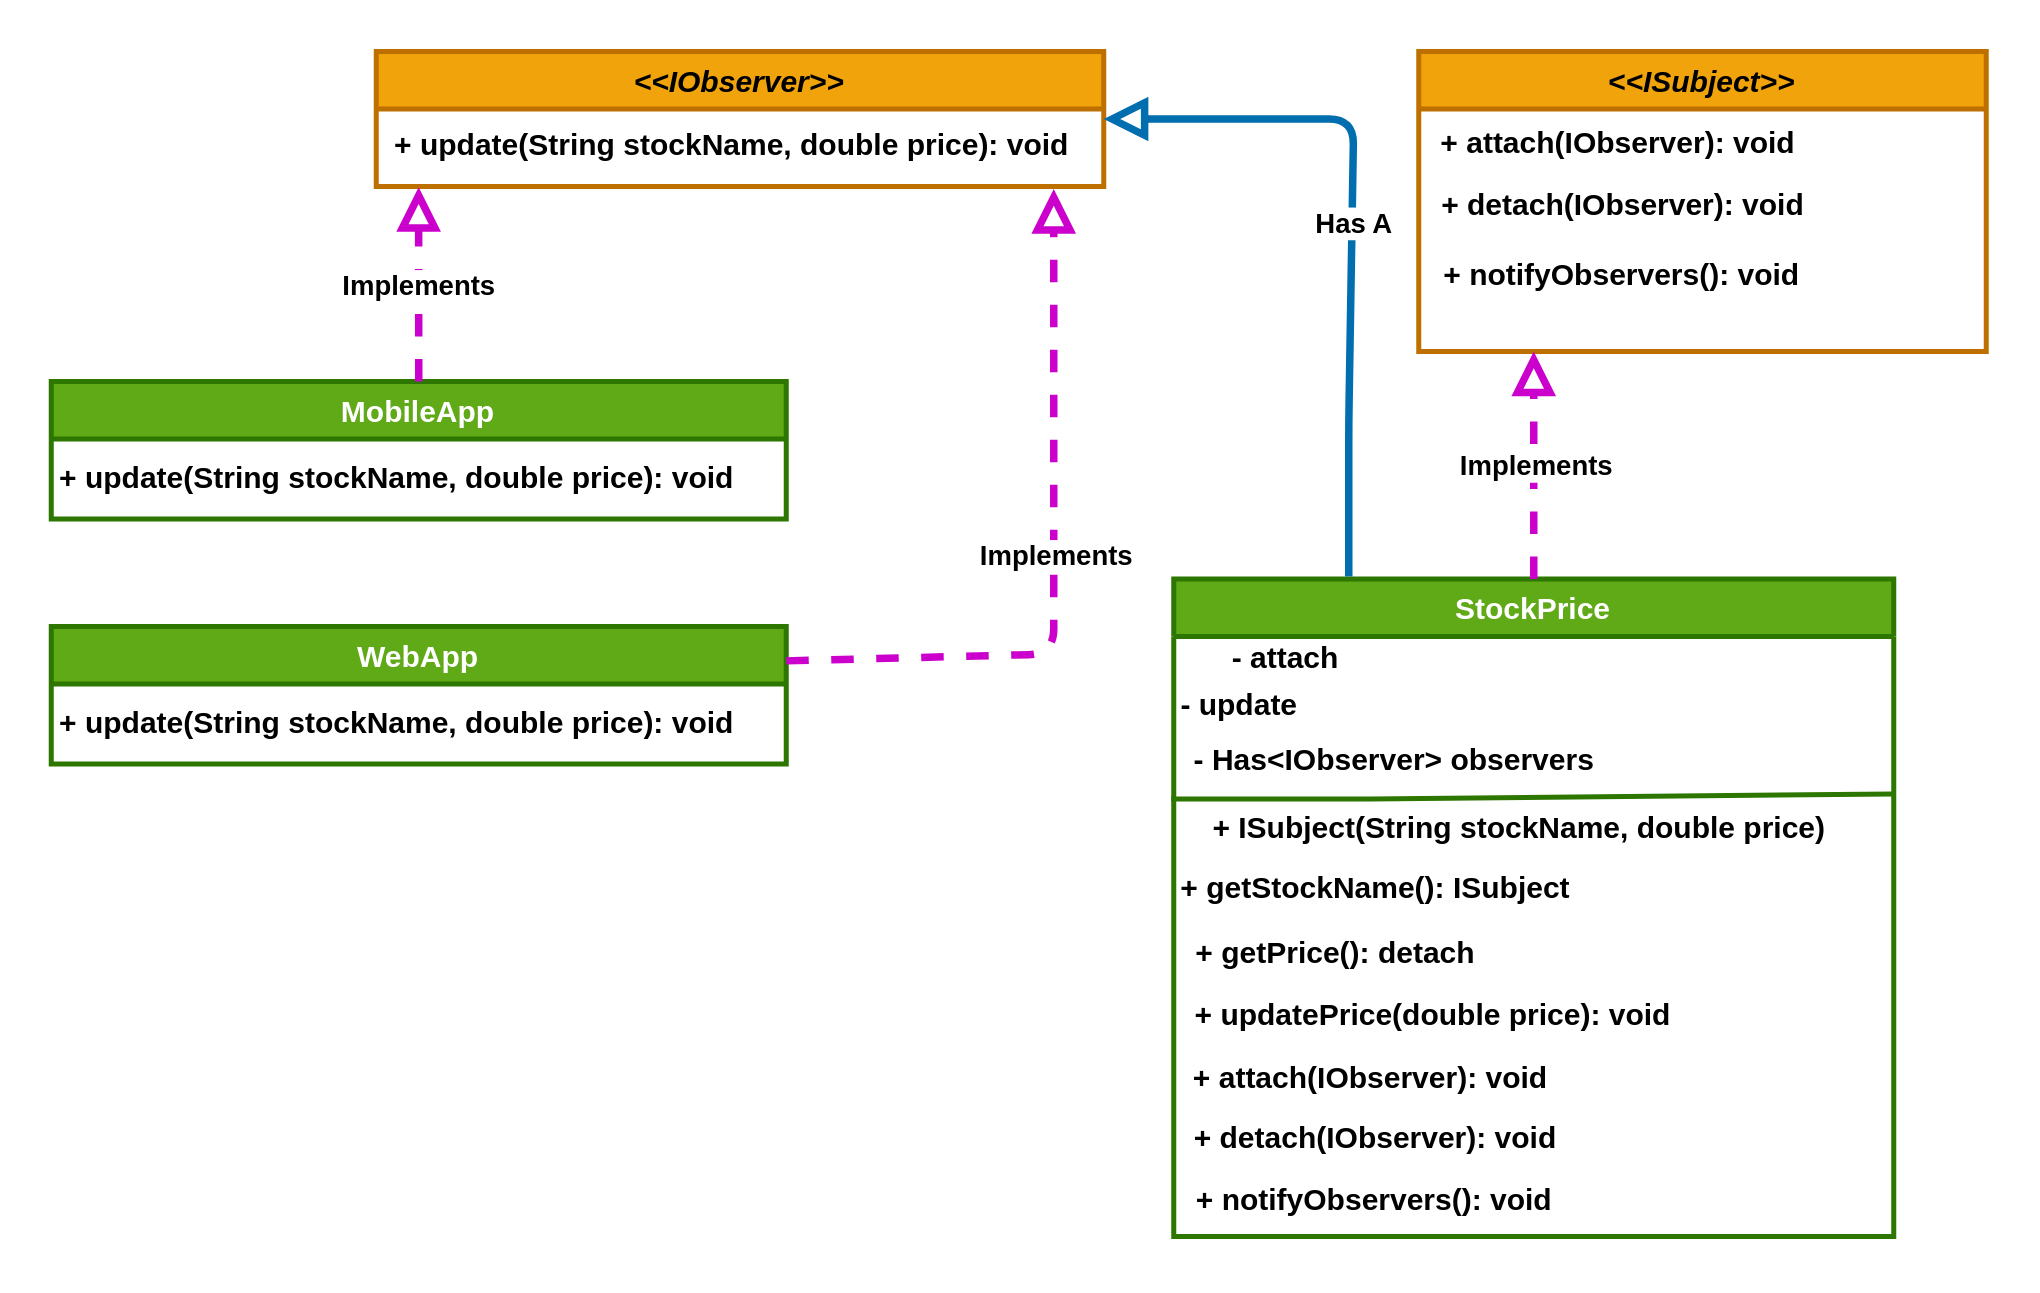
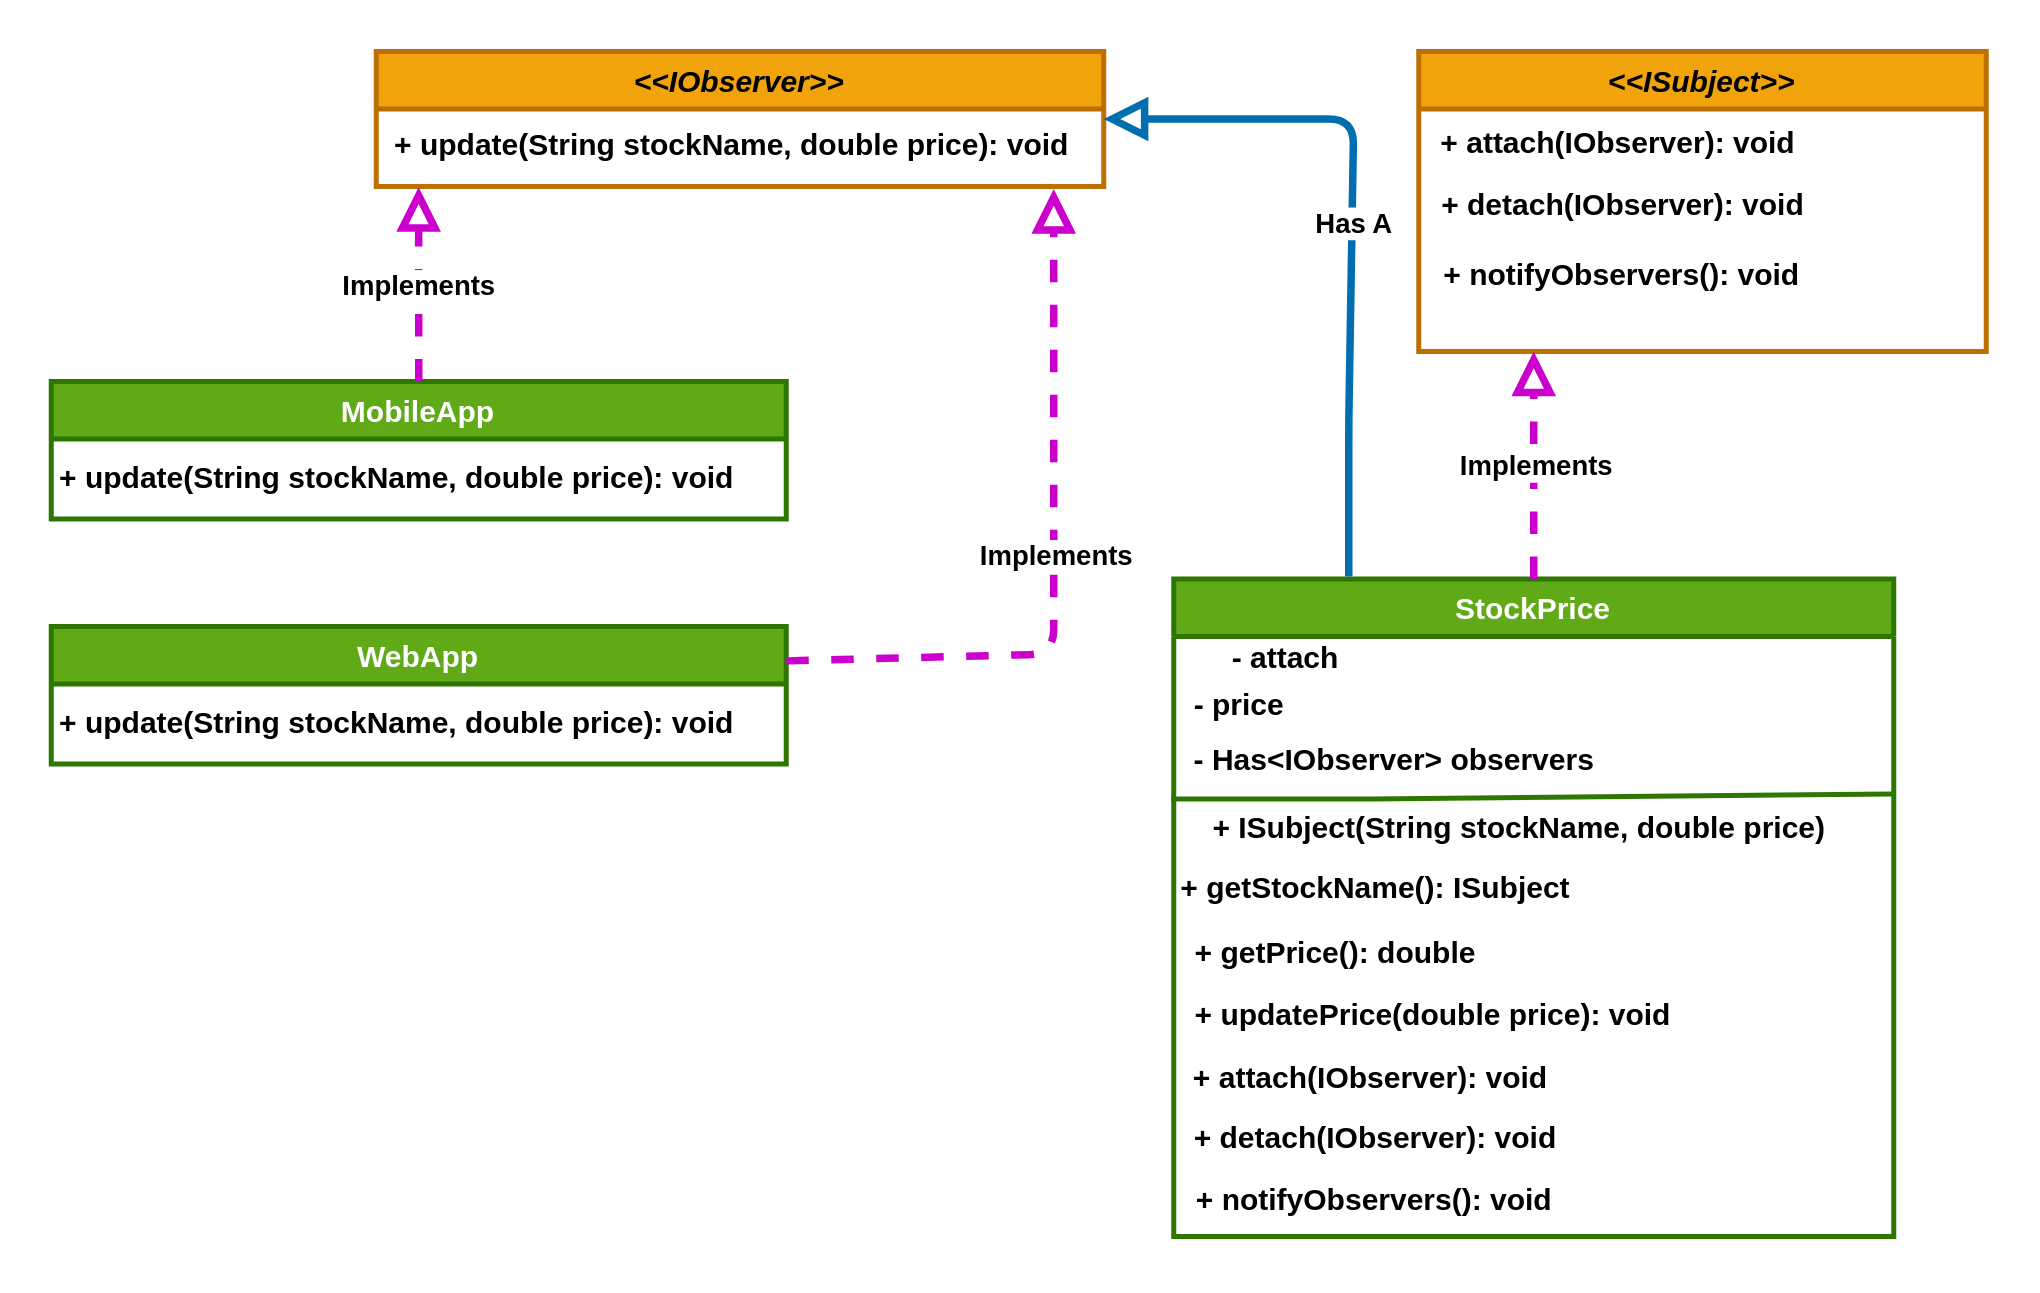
  <mxCell id="0" />
  <mxCell id="1" parent="0" />
  <mxCell id="2" value="&lt;&lt;IObserver&gt;&gt;" style="swimlane;strokeWidth=2;strokeColor=#BD7000;fillColor=#f0a30a;fontColor=#000000;fontStyle=3" vertex="1" parent="1"><mxGeometry x="150" y="20" width="291" height="54" as="geometry" /></mxCell>
  <mxCell id="3" value="&lt;b&gt;+ update(String stockName, double price): void&lt;/b&gt;" style="text;html=1;strokeColor=none;fillColor=none;align=center;verticalAlign=middle;whiteSpace=wrap;rounded=0;strokeWidth=2;fontColor=#000000;" vertex="1" parent="2"><mxGeometry x="3" y="23" width="279" height="30" as="geometry" /></mxCell>
  <mxCell id="4" value="MobileApp" style="swimlane;strokeWidth=2;strokeColor=#2D7600;fillColor=#60a917;fontColor=#ffffff;fontStyle=1" vertex="1" parent="1"><mxGeometry x="20" y="152" width="294" height="55" as="geometry" /></mxCell>
  <mxCell id="5" value="&lt;b&gt;+ update(String stockName, double price): void&lt;/b&gt;" style="text;html=1;strokeColor=none;fillColor=none;align=center;verticalAlign=middle;whiteSpace=wrap;rounded=0;strokeWidth=2;fontColor=#000000;" vertex="1" parent="4"><mxGeometry y="24" width="277" height="30" as="geometry" /></mxCell>
  <mxCell id="6" value="" style="endArrow=block;html=1;strokeWidth=3;entryX=0.05;entryY=1.042;entryDx=0;entryDy=0;exitX=0.5;exitY=0;exitDx=0;exitDy=0;strokeColor=#CC00CC;endFill=0;endSize=10;dashed=1;entryPerimeter=0;" edge="1" parent="1" source="4" target="3"><mxGeometry relative="1" as="geometry"><mxPoint x="233" y="208" as="sourcePoint" /><mxPoint x="333" y="208" as="targetPoint" /></mxGeometry></mxCell>
  <mxCell id="7" value="&lt;span style=&quot;background-color: rgb(255, 255, 255);&quot;&gt;Implements&lt;/span&gt;" style="edgeLabel;resizable=0;html=1;align=center;verticalAlign=middle;fontColor=#000000;fontStyle=1" connectable="0" vertex="1" parent="6"><mxGeometry relative="1" as="geometry" /></mxCell>
  <mxCell id="8" value="&lt;&lt;ISubject&gt;&gt;" style="swimlane;strokeWidth=2;strokeColor=#BD7000;fillColor=#f0a30a;fontColor=#000000;fontStyle=3" vertex="1" parent="1"><mxGeometry x="567" y="20" width="227" height="120" as="geometry" /></mxCell>
  <mxCell id="9" value="&lt;b&gt;+ attach(IObserver): void&lt;/b&gt;" style="text;html=1;strokeColor=none;fillColor=none;align=center;verticalAlign=middle;whiteSpace=wrap;rounded=0;strokeWidth=2;fontColor=#000000;" vertex="1" parent="8"><mxGeometry x="-18" y="22" width="196" height="30" as="geometry" /></mxCell>
  <mxCell id="10" value="&lt;b&gt;+ detach(IObserver): void&lt;/b&gt;" style="text;html=1;strokeColor=none;fillColor=none;align=center;verticalAlign=middle;whiteSpace=wrap;rounded=0;strokeWidth=2;fontColor=#000000;" vertex="1" parent="8"><mxGeometry x="8" y="47" width="148" height="30" as="geometry" /></mxCell>
  <mxCell id="11" value="&lt;b&gt;+ notifyObservers(): void&lt;/b&gt;" style="text;html=1;strokeColor=none;fillColor=none;align=center;verticalAlign=middle;whiteSpace=wrap;rounded=0;strokeWidth=2;fontColor=#000000;" vertex="1" parent="8"><mxGeometry x="8" y="75" width="147" height="30" as="geometry" /></mxCell>
  <mxCell id="12" value="StockPrice" style="swimlane;strokeWidth=2;strokeColor=#2D7600;fillColor=#60a917;fontColor=#ffffff;fontStyle=1" vertex="1" parent="1"><mxGeometry x="469" y="231" width="288" height="263" as="geometry" /></mxCell>
  <mxCell id="13" value="&lt;b&gt;+ getStockName(): ISubject&lt;/b&gt;" style="text;html=1;strokeColor=none;fillColor=none;align=center;verticalAlign=middle;whiteSpace=wrap;rounded=0;strokeWidth=2;fontColor=#000000;" vertex="1" parent="12"><mxGeometry x="-17" y="108.5" width="196" height="30" as="geometry" /></mxCell>
- <mxCell id="14" value="&lt;b&gt;+ getPrice(): detach&lt;/b&gt;" style="text;html=1;strokeColor=none;fillColor=none;align=center;verticalAlign=middle;whiteSpace=wrap;rounded=0;strokeWidth=2;fontColor=#000000;" vertex="1" parent="12"><mxGeometry x="-9" y="135" width="148" height="30" as="geometry" /></mxCell>
+ <mxCell id="14" value="&lt;b&gt;+ getPrice(): double&lt;/b&gt;" style="text;html=1;strokeColor=none;fillColor=none;align=center;verticalAlign=middle;whiteSpace=wrap;rounded=0;strokeWidth=2;fontColor=#000000;" vertex="1" parent="12"><mxGeometry x="-9" y="135" width="148" height="30" as="geometry" /></mxCell>
  <mxCell id="15" value="&lt;b&gt;+ ISubject(String stockName, double price)&lt;/b&gt;" style="text;html=1;strokeColor=none;fillColor=none;align=center;verticalAlign=middle;whiteSpace=wrap;rounded=0;strokeWidth=2;fontColor=#000000;" vertex="1" parent="12"><mxGeometry x="3" y="85" width="271" height="30" as="geometry" /></mxCell>
  <mxCell id="16" value="&lt;b&gt;- attach&lt;/b&gt;" style="text;html=1;strokeColor=none;fillColor=none;align=center;verticalAlign=middle;whiteSpace=wrap;rounded=0;strokeWidth=2;fontColor=#000000;" vertex="1" parent="12"><mxGeometry x="3" y="17" width="84" height="30" as="geometry" /></mxCell>
  <mxCell id="17" value="&lt;b&gt;- Has&amp;lt;IObserver&amp;gt; observers&lt;/b&gt;" style="text;html=1;strokeColor=none;fillColor=none;align=center;verticalAlign=middle;whiteSpace=wrap;rounded=0;strokeWidth=2;fontColor=#000000;" vertex="1" parent="12"><mxGeometry x="3" y="58" width="171" height="30" as="geometry" /></mxCell>
- <mxCell id="18" value="&lt;b&gt;- update&lt;/b&gt;" style="text;html=1;strokeColor=none;fillColor=none;align=center;verticalAlign=middle;whiteSpace=wrap;rounded=0;strokeWidth=2;fontColor=#000000;" vertex="1" parent="12"><mxGeometry x="-9" y="36" width="71" height="30" as="geometry" /></mxCell>
+ <mxCell id="18" value="&lt;b&gt;- price&lt;/b&gt;" style="text;html=1;strokeColor=none;fillColor=none;align=center;verticalAlign=middle;whiteSpace=wrap;rounded=0;strokeWidth=2;fontColor=#000000;" vertex="1" parent="12"><mxGeometry x="-9" y="36" width="71" height="30" as="geometry" /></mxCell>
  <mxCell id="19" value="" style="endArrow=none;html=1;strokeWidth=2;fillColor=#60a917;strokeColor=#2D7600;" edge="1" parent="12"><mxGeometry width="50" height="50" relative="1" as="geometry"><mxPoint x="-1" y="88" as="sourcePoint" /><mxPoint x="288" y="86" as="targetPoint" /><Array as="points"><mxPoint x="79" y="88" /></Array></mxGeometry></mxCell>
  <mxCell id="20" value="&lt;b&gt;+ updatePrice(double price): void&lt;/b&gt;" style="text;html=1;strokeColor=none;fillColor=none;align=center;verticalAlign=middle;whiteSpace=wrap;rounded=0;strokeWidth=2;fontColor=#000000;" vertex="1" parent="12"><mxGeometry x="-9" y="160" width="226" height="30" as="geometry" /></mxCell>
  <mxCell id="21" value="&lt;b&gt;+ attach(IObserver): void&lt;/b&gt;" style="text;html=1;strokeColor=none;fillColor=none;align=center;verticalAlign=middle;whiteSpace=wrap;rounded=0;strokeWidth=2;fontColor=#000000;" vertex="1" parent="12"><mxGeometry x="-19" y="185" width="196" height="30" as="geometry" /></mxCell>
  <mxCell id="22" value="&lt;b&gt;+ detach(IObserver): void&lt;/b&gt;" style="text;html=1;strokeColor=none;fillColor=none;align=center;verticalAlign=middle;whiteSpace=wrap;rounded=0;strokeWidth=2;fontColor=#000000;" vertex="1" parent="12"><mxGeometry x="7" y="209" width="148" height="30" as="geometry" /></mxCell>
  <mxCell id="23" value="&lt;b&gt;+ notifyObservers(): void&lt;/b&gt;" style="text;html=1;strokeColor=none;fillColor=none;align=center;verticalAlign=middle;whiteSpace=wrap;rounded=0;strokeWidth=2;fontColor=#000000;" vertex="1" parent="12"><mxGeometry x="7" y="234" width="147" height="30" as="geometry" /></mxCell>
  <mxCell id="24" value="" style="endArrow=block;html=1;strokeWidth=3;exitX=0.5;exitY=0;exitDx=0;exitDy=0;strokeColor=#CC00CC;endFill=0;endSize=10;dashed=1;" edge="1" parent="1" source="12"><mxGeometry relative="1" as="geometry"><mxPoint x="558" y="208" as="sourcePoint" /><mxPoint x="613" y="140" as="targetPoint" /></mxGeometry></mxCell>
  <mxCell id="25" value="&lt;span style=&quot;background-color: rgb(255, 255, 255);&quot;&gt;Implements&lt;/span&gt;" style="edgeLabel;resizable=0;html=1;align=center;verticalAlign=middle;fontColor=#000000;fontStyle=1" connectable="0" vertex="1" parent="24"><mxGeometry relative="1" as="geometry" /></mxCell>
  <mxCell id="26" value="WebApp" style="swimlane;strokeWidth=2;strokeColor=#2D7600;fillColor=#60a917;fontColor=#ffffff;fontStyle=1" vertex="1" parent="1"><mxGeometry x="20" y="250" width="294" height="55" as="geometry" /></mxCell>
  <mxCell id="27" value="&lt;b&gt;+ update(String stockName, double price): void&lt;/b&gt;" style="text;html=1;strokeColor=none;fillColor=none;align=center;verticalAlign=middle;whiteSpace=wrap;rounded=0;strokeWidth=2;fontColor=#000000;" vertex="1" parent="26"><mxGeometry y="24" width="277" height="30" as="geometry" /></mxCell>
  <mxCell id="28" value="" style="endArrow=block;html=1;strokeWidth=3;exitX=1;exitY=0.25;exitDx=0;exitDy=0;strokeColor=#CC00CC;endFill=0;endSize=10;dashed=1;" edge="1" parent="1" source="26"><mxGeometry relative="1" as="geometry"><mxPoint x="264" y="329" as="sourcePoint" /><mxPoint x="421" y="75" as="targetPoint" /><Array as="points"><mxPoint x="421" y="261" /></Array></mxGeometry></mxCell>
  <mxCell id="29" value="&lt;span style=&quot;background-color: rgb(255, 255, 255);&quot;&gt;Implements&lt;/span&gt;" style="edgeLabel;resizable=0;html=1;align=center;verticalAlign=middle;fontColor=#000000;fontStyle=1" connectable="0" vertex="1" parent="28"><mxGeometry relative="1" as="geometry" /></mxCell>
  <mxCell id="30" value="" style="endArrow=block;html=1;strokeWidth=3;strokeColor=#006EAF;endFill=0;endSize=10;entryX=1;entryY=0.5;entryDx=0;entryDy=0;fillColor=#1ba1e2;" edge="1" parent="1" target="2"><mxGeometry relative="1" as="geometry"><mxPoint x="539" y="230" as="sourcePoint" /><mxPoint x="431" y="85" as="targetPoint" /><Array as="points"><mxPoint x="539" y="168" /><mxPoint x="541" y="47" /></Array></mxGeometry></mxCell>
  <mxCell id="31" value="&lt;span style=&quot;background-color: rgb(255, 255, 255);&quot;&gt;Has A&lt;/span&gt;" style="edgeLabel;resizable=0;html=1;align=center;verticalAlign=middle;fontColor=#000000;fontStyle=1" connectable="0" vertex="1" parent="30"><mxGeometry relative="1" as="geometry" /></mxCell>
